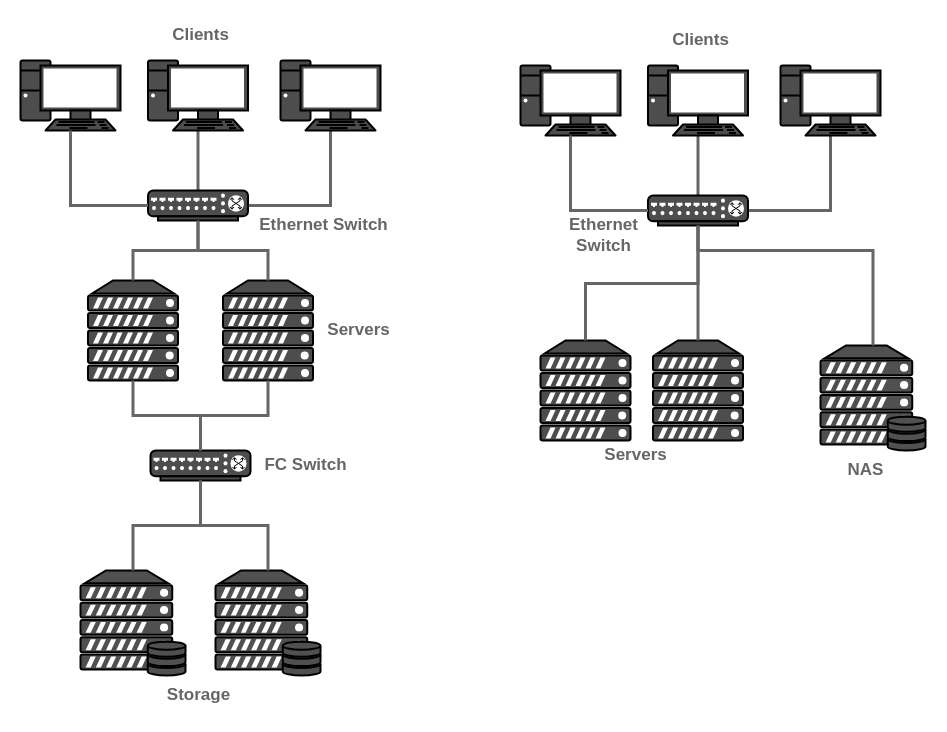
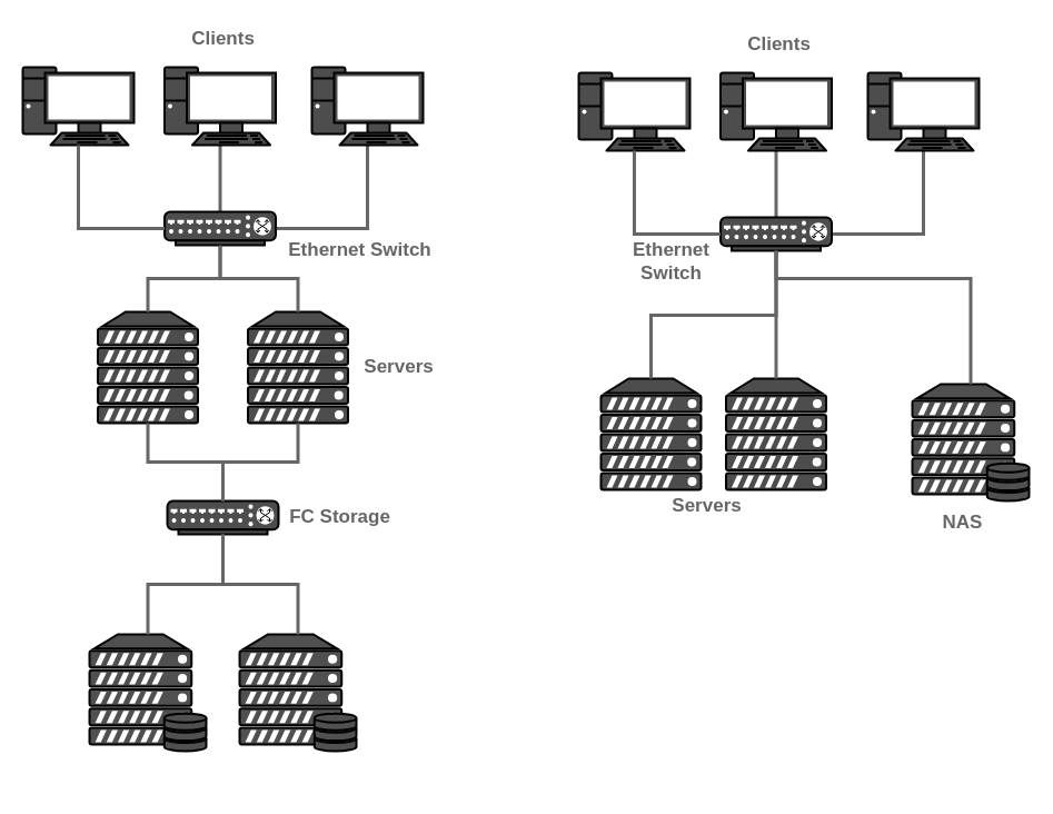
  <mxCell id="0" />
  <mxCell id="1" parent="0" />
  <mxCell id="2" value="" style="fontColor=#0066CC;verticalAlign=top;verticalLabelPosition=bottom;labelPosition=center;align=center;html=1;outlineConnect=0;fillColor=#505050;strokeColor=#000000;gradientColor=none;gradientDirection=north;strokeWidth=2;shape=mxgraph.networks.server_storage;" vertex="1" parent="1"><mxGeometry x="80" y="570" width="105" height="105" as="geometry" /></mxCell>
  <mxCell id="3" value="" style="fontColor=#0066CC;verticalAlign=top;verticalLabelPosition=bottom;labelPosition=center;align=center;html=1;outlineConnect=0;fillColor=#505050;strokeColor=#000000;gradientColor=none;gradientDirection=north;strokeWidth=2;shape=mxgraph.networks.server_storage;" vertex="1" parent="1"><mxGeometry x="215" y="570" width="105" height="105" as="geometry" /></mxCell>
  <mxCell id="4" value="" style="verticalAlign=top;verticalLabelPosition=bottom;labelPosition=center;align=center;html=1;outlineConnect=0;fillColor=#4D4D4D;strokeColor=#000000;gradientDirection=north;strokeWidth=2;shape=mxgraph.networks.switch;" vertex="1" parent="1"><mxGeometry x="150" y="450" width="100" height="30" as="geometry" /></mxCell>
  <mxCell id="5" style="edgeStyle=orthogonalEdgeStyle;rounded=0;orthogonalLoop=1;jettySize=auto;html=1;entryX=0.5;entryY=1;entryDx=0;entryDy=0;entryPerimeter=0;endArrow=none;endFill=0;strokeWidth=3;strokeColor=#666666;" edge="1" parent="1" source="2" target="4"><mxGeometry relative="1" as="geometry" /></mxCell>
  <mxCell id="6" style="edgeStyle=orthogonalEdgeStyle;rounded=0;orthogonalLoop=1;jettySize=auto;html=1;entryX=0.5;entryY=1;entryDx=0;entryDy=0;entryPerimeter=0;endArrow=none;endFill=0;strokeWidth=3;strokeColor=#666666;" edge="1" parent="1" source="3" target="4"><mxGeometry relative="1" as="geometry" /></mxCell>
  <mxCell id="7" value="" style="fontColor=#0066CC;verticalAlign=top;verticalLabelPosition=bottom;labelPosition=center;align=center;html=1;outlineConnect=0;fillColor=#4D4D4D;strokeColor=#000000;gradientColor=none;gradientDirection=north;strokeWidth=2;shape=mxgraph.networks.server;" vertex="1" parent="1"><mxGeometry x="87.5" y="280" width="90" height="100" as="geometry" /></mxCell>
  <mxCell id="8" value="" style="fontColor=#0066CC;verticalAlign=top;verticalLabelPosition=bottom;labelPosition=center;align=center;html=1;outlineConnect=0;fillColor=#4D4D4D;strokeColor=#000000;gradientColor=none;gradientDirection=north;strokeWidth=2;shape=mxgraph.networks.server;" vertex="1" parent="1"><mxGeometry x="222.5" y="280" width="90" height="100" as="geometry" /></mxCell>
  <mxCell id="9" style="edgeStyle=orthogonalEdgeStyle;rounded=0;orthogonalLoop=1;jettySize=auto;html=1;entryX=0.5;entryY=1;entryDx=0;entryDy=0;entryPerimeter=0;strokeWidth=3;endArrow=none;endFill=0;strokeColor=#666666;" edge="1" parent="1" source="4" target="8"><mxGeometry relative="1" as="geometry" /></mxCell>
  <mxCell id="10" style="edgeStyle=orthogonalEdgeStyle;rounded=0;orthogonalLoop=1;jettySize=auto;html=1;exitX=0.5;exitY=0;exitDx=0;exitDy=0;exitPerimeter=0;entryX=0.5;entryY=1;entryDx=0;entryDy=0;entryPerimeter=0;strokeWidth=3;endArrow=none;endFill=0;strokeColor=#666666;" edge="1" parent="1" source="4" target="7"><mxGeometry relative="1" as="geometry" /></mxCell>
  <mxCell id="11" style="edgeStyle=orthogonalEdgeStyle;rounded=0;orthogonalLoop=1;jettySize=auto;html=1;strokeWidth=3;endArrow=none;endFill=0;strokeColor=#666666;" edge="1" parent="1" source="14" target="16"><mxGeometry relative="1" as="geometry" /></mxCell>
  <mxCell id="12" style="edgeStyle=orthogonalEdgeStyle;rounded=0;orthogonalLoop=1;jettySize=auto;html=1;strokeWidth=3;endArrow=none;endFill=0;strokeColor=#666666;" edge="1" parent="1" source="14" target="17"><mxGeometry relative="1" as="geometry" /></mxCell>
  <mxCell id="13" style="edgeStyle=orthogonalEdgeStyle;rounded=0;orthogonalLoop=1;jettySize=auto;html=1;endArrow=none;endFill=0;strokeWidth=3;strokeColor=#666666;" edge="1" parent="1" source="14" target="8"><mxGeometry relative="1" as="geometry" /></mxCell>
  <mxCell id="14" value="" style="verticalAlign=top;verticalLabelPosition=bottom;labelPosition=center;align=center;html=1;outlineConnect=0;fillColor=#4D4D4D;strokeColor=#000000;gradientDirection=north;strokeWidth=2;shape=mxgraph.networks.switch;" vertex="1" parent="1"><mxGeometry x="147.5" y="190" width="100" height="30" as="geometry" /></mxCell>
  <mxCell id="15" value="" style="fontColor=#0066CC;verticalAlign=top;verticalLabelPosition=bottom;labelPosition=center;align=center;html=1;outlineConnect=0;fillColor=#4D4D4D;strokeColor=#000000;gradientColor=none;gradientDirection=north;strokeWidth=2;shape=mxgraph.networks.pc;" vertex="1" parent="1"><mxGeometry x="20" y="60" width="100" height="70" as="geometry" /></mxCell>
  <mxCell id="16" value="" style="fontColor=#0066CC;verticalAlign=top;verticalLabelPosition=bottom;labelPosition=center;align=center;html=1;outlineConnect=0;fillColor=#4D4D4D;strokeColor=#000000;gradientColor=none;gradientDirection=north;strokeWidth=2;shape=mxgraph.networks.pc;" vertex="1" parent="1"><mxGeometry x="147.5" y="60" width="100" height="70" as="geometry" /></mxCell>
  <mxCell id="17" value="" style="fontColor=#0066CC;verticalAlign=top;verticalLabelPosition=bottom;labelPosition=center;align=center;html=1;outlineConnect=0;fillColor=#4D4D4D;strokeColor=#000000;gradientColor=none;gradientDirection=north;strokeWidth=2;shape=mxgraph.networks.pc;" vertex="1" parent="1"><mxGeometry x="280" y="60" width="100" height="70" as="geometry" /></mxCell>
  <mxCell id="18" style="edgeStyle=orthogonalEdgeStyle;rounded=0;orthogonalLoop=1;jettySize=auto;html=1;entryX=0.5;entryY=1;entryDx=0;entryDy=0;entryPerimeter=0;strokeWidth=3;endArrow=none;endFill=0;strokeColor=#666666;" edge="1" parent="1" source="14" target="15"><mxGeometry relative="1" as="geometry" /></mxCell>
  <mxCell id="19" style="edgeStyle=orthogonalEdgeStyle;rounded=0;orthogonalLoop=1;jettySize=auto;html=1;entryX=0.5;entryY=0;entryDx=0;entryDy=0;entryPerimeter=0;endArrow=none;endFill=0;strokeWidth=3;strokeColor=#666666;" edge="1" parent="1" source="14" target="7"><mxGeometry relative="1" as="geometry" /></mxCell>
  <mxCell id="20" value="&lt;b&gt;&lt;font color=&quot;#666666&quot; style=&quot;font-size: 17px;&quot;&gt;Servers&lt;/font&gt;&lt;/b&gt;" style="text;html=1;align=center;verticalAlign=middle;resizable=0;points=[];autosize=1;strokeColor=none;fillColor=none;" vertex="1" parent="1"><mxGeometry x="312.5" y="315" width="90" height="30" as="geometry" /></mxCell>
- <mxCell id="21" value="&lt;b&gt;&lt;font color=&quot;#666666&quot; style=&quot;font-size: 17px;&quot;&gt;FC Switch&lt;/font&gt;&lt;/b&gt;" style="text;html=1;align=center;verticalAlign=middle;resizable=0;points=[];autosize=1;strokeColor=none;fillColor=none;" vertex="1" parent="1"><mxGeometry x="250" y="450" width="110" height="30" as="geometry" /></mxCell>
- <mxCell id="22" value="&lt;b&gt;&lt;font color=&quot;#666666&quot; style=&quot;font-size: 17px;&quot;&gt;Storage&lt;/font&gt;&lt;/b&gt;" style="text;html=1;align=center;verticalAlign=middle;resizable=0;points=[];autosize=1;strokeColor=none;fillColor=none;" vertex="1" parent="1"><mxGeometry x="152.5" y="680" width="90" height="30" as="geometry" /></mxCell>
+ <mxCell id="21" value="&lt;b&gt;&lt;font color=&quot;#666666&quot; style=&quot;font-size: 17px;&quot;&gt;FC Storage&lt;/font&gt;&lt;/b&gt;" style="text;html=1;align=center;verticalAlign=middle;resizable=0;points=[];autosize=1;strokeColor=none;fillColor=none;" vertex="1" parent="1"><mxGeometry x="250" y="450" width="110" height="30" as="geometry" /></mxCell>
  <mxCell id="23" value="&lt;b&gt;&lt;font color=&quot;#666666&quot; style=&quot;font-size: 17px;&quot;&gt;Ethernet Switch&lt;/font&gt;&lt;/b&gt;" style="text;html=1;align=center;verticalAlign=middle;resizable=0;points=[];autosize=1;strokeColor=none;fillColor=none;" vertex="1" parent="1"><mxGeometry x="247.5" y="210" width="150" height="30" as="geometry" /></mxCell>
  <mxCell id="24" value="&lt;b&gt;&lt;font color=&quot;#666666&quot; style=&quot;font-size: 17px;&quot;&gt;Clients&lt;/font&gt;&lt;/b&gt;" style="text;html=1;align=center;verticalAlign=middle;resizable=0;points=[];autosize=1;strokeColor=none;fillColor=none;" vertex="1" parent="1"><mxGeometry x="160" y="20" width="80" height="30" as="geometry" /></mxCell>
  <mxCell id="25" value="" style="fontColor=#0066CC;verticalAlign=top;verticalLabelPosition=bottom;labelPosition=center;align=center;html=1;outlineConnect=0;fillColor=#4D4D4D;strokeColor=#000000;gradientColor=none;gradientDirection=north;strokeWidth=2;shape=mxgraph.networks.server;" vertex="1" parent="1"><mxGeometry x="540" y="340" width="90" height="100" as="geometry" /></mxCell>
  <mxCell id="26" value="" style="fontColor=#0066CC;verticalAlign=top;verticalLabelPosition=bottom;labelPosition=center;align=center;html=1;outlineConnect=0;fillColor=#4D4D4D;strokeColor=#000000;gradientColor=none;gradientDirection=north;strokeWidth=2;shape=mxgraph.networks.server;" vertex="1" parent="1"><mxGeometry x="652.5" y="340" width="90" height="100" as="geometry" /></mxCell>
  <mxCell id="27" style="edgeStyle=orthogonalEdgeStyle;rounded=0;orthogonalLoop=1;jettySize=auto;html=1;strokeWidth=3;endArrow=none;endFill=0;strokeColor=#666666;" edge="1" parent="1" source="30" target="32"><mxGeometry relative="1" as="geometry" /></mxCell>
  <mxCell id="28" style="edgeStyle=orthogonalEdgeStyle;rounded=0;orthogonalLoop=1;jettySize=auto;html=1;strokeWidth=3;endArrow=none;endFill=0;strokeColor=#666666;" edge="1" parent="1" source="30" target="33"><mxGeometry relative="1" as="geometry" /></mxCell>
  <mxCell id="29" style="edgeStyle=orthogonalEdgeStyle;rounded=0;orthogonalLoop=1;jettySize=auto;html=1;endArrow=none;endFill=0;strokeWidth=3;strokeColor=#666666;" edge="1" parent="1" source="30" target="26"><mxGeometry relative="1" as="geometry" /></mxCell>
  <mxCell id="30" value="" style="verticalAlign=top;verticalLabelPosition=bottom;labelPosition=center;align=center;html=1;outlineConnect=0;fillColor=#4D4D4D;strokeColor=#000000;gradientDirection=north;strokeWidth=2;shape=mxgraph.networks.switch;" vertex="1" parent="1"><mxGeometry x="647.5" y="195" width="100" height="30" as="geometry" /></mxCell>
  <mxCell id="31" value="" style="fontColor=#0066CC;verticalAlign=top;verticalLabelPosition=bottom;labelPosition=center;align=center;html=1;outlineConnect=0;fillColor=#4D4D4D;strokeColor=#000000;gradientColor=none;gradientDirection=north;strokeWidth=2;shape=mxgraph.networks.pc;" vertex="1" parent="1"><mxGeometry x="520" y="65" width="100" height="70" as="geometry" /></mxCell>
  <mxCell id="32" value="" style="fontColor=#0066CC;verticalAlign=top;verticalLabelPosition=bottom;labelPosition=center;align=center;html=1;outlineConnect=0;fillColor=#4D4D4D;strokeColor=#000000;gradientColor=none;gradientDirection=north;strokeWidth=2;shape=mxgraph.networks.pc;" vertex="1" parent="1"><mxGeometry x="647.5" y="65" width="100" height="70" as="geometry" /></mxCell>
  <mxCell id="33" value="" style="fontColor=#0066CC;verticalAlign=top;verticalLabelPosition=bottom;labelPosition=center;align=center;html=1;outlineConnect=0;fillColor=#4D4D4D;strokeColor=#000000;gradientColor=none;gradientDirection=north;strokeWidth=2;shape=mxgraph.networks.pc;" vertex="1" parent="1"><mxGeometry x="780" y="65" width="100" height="70" as="geometry" /></mxCell>
  <mxCell id="34" style="edgeStyle=orthogonalEdgeStyle;rounded=0;orthogonalLoop=1;jettySize=auto;html=1;entryX=0.5;entryY=1;entryDx=0;entryDy=0;entryPerimeter=0;strokeWidth=3;endArrow=none;endFill=0;strokeColor=#666666;" edge="1" parent="1" source="30" target="31"><mxGeometry relative="1" as="geometry" /></mxCell>
  <mxCell id="35" style="edgeStyle=orthogonalEdgeStyle;rounded=0;orthogonalLoop=1;jettySize=auto;html=1;entryX=0.5;entryY=0;entryDx=0;entryDy=0;entryPerimeter=0;endArrow=none;endFill=0;strokeWidth=3;strokeColor=#666666;" edge="1" parent="1" source="30" target="25"><mxGeometry relative="1" as="geometry"><Array as="points"><mxPoint x="698" y="283" /><mxPoint x="585" y="283" /></Array></mxGeometry></mxCell>
  <mxCell id="36" value="&lt;b&gt;&lt;font color=&quot;#666666&quot; style=&quot;font-size: 17px;&quot;&gt;Servers&lt;/font&gt;&lt;/b&gt;" style="text;html=1;align=center;verticalAlign=middle;resizable=0;points=[];autosize=1;strokeColor=none;fillColor=none;" vertex="1" parent="1"><mxGeometry x="590" y="440" width="90" height="30" as="geometry" /></mxCell>
  <mxCell id="37" value="&lt;b&gt;&lt;font color=&quot;#666666&quot; style=&quot;font-size: 17px;&quot;&gt;Ethernet&lt;br&gt;Switch&lt;/font&gt;&lt;/b&gt;" style="text;html=1;align=center;verticalAlign=middle;resizable=0;points=[];autosize=1;strokeColor=none;fillColor=none;" vertex="1" parent="1"><mxGeometry x="557.5" y="210" width="90" height="50" as="geometry" /></mxCell>
  <mxCell id="38" value="&lt;b&gt;&lt;font color=&quot;#666666&quot; style=&quot;font-size: 17px;&quot;&gt;Clients&lt;/font&gt;&lt;/b&gt;" style="text;html=1;align=center;verticalAlign=middle;resizable=0;points=[];autosize=1;strokeColor=none;fillColor=none;" vertex="1" parent="1"><mxGeometry x="660" y="25" width="80" height="30" as="geometry" /></mxCell>
  <mxCell id="39" value="" style="fontColor=#0066CC;verticalAlign=top;verticalLabelPosition=bottom;labelPosition=center;align=center;html=1;outlineConnect=0;fillColor=#505050;strokeColor=#000000;gradientColor=none;gradientDirection=north;strokeWidth=2;shape=mxgraph.networks.server_storage;" vertex="1" parent="1"><mxGeometry x="820" y="345" width="105" height="105" as="geometry" /></mxCell>
  <mxCell id="40" style="edgeStyle=orthogonalEdgeStyle;rounded=0;orthogonalLoop=1;jettySize=auto;html=1;entryX=0.5;entryY=1;entryDx=0;entryDy=0;entryPerimeter=0;endArrow=none;endFill=0;strokeWidth=3;strokeColor=#666666;exitX=0.5;exitY=0;exitDx=0;exitDy=0;exitPerimeter=0;" edge="1" parent="1" source="39" target="30"><mxGeometry relative="1" as="geometry"><Array as="points"><mxPoint x="873" y="250" /><mxPoint x="698" y="250" /><mxPoint x="698" y="225" /></Array></mxGeometry></mxCell>
  <mxCell id="41" value="&lt;b&gt;&lt;font color=&quot;#666666&quot; style=&quot;font-size: 17px;&quot;&gt;NAS&lt;/font&gt;&lt;/b&gt;" style="text;html=1;align=center;verticalAlign=middle;resizable=0;points=[];autosize=1;strokeColor=none;fillColor=none;" vertex="1" parent="1"><mxGeometry x="835" y="455" width="60" height="30" as="geometry" /></mxCell>
